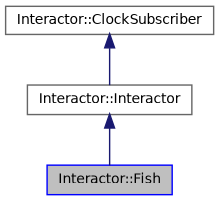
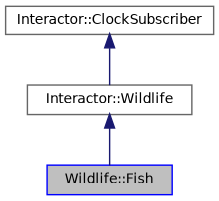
  digraph {
    node [color=gray40 fillcolor=white fontname=Helvetica fontsize=10 shape=record style=filled]
    edge [color=midnightblue dir=back fontname=Helvetica fontsize=10 labelfontname=Helvetica labelfontsize=10 style=solid]
-   n1 [color=blue fillcolor=grey75 fontcolor=black height=0.2 label="Interactor::Fish" width=0.4]
-   n2 [height=0.2 label="Interactor::Interactor" width=0.4]
+   n1 [color=blue fillcolor=grey75 fontcolor=black height=0.2 label="Wildlife::Fish" width=0.4]
+   n2 [height=0.2 label="Interactor::Wildlife" width=0.4]
    n3 [height=0.2 label="Interactor::ClockSubscriber" width=0.4]
    n2 -> n1
    n3 -> n2
  }
